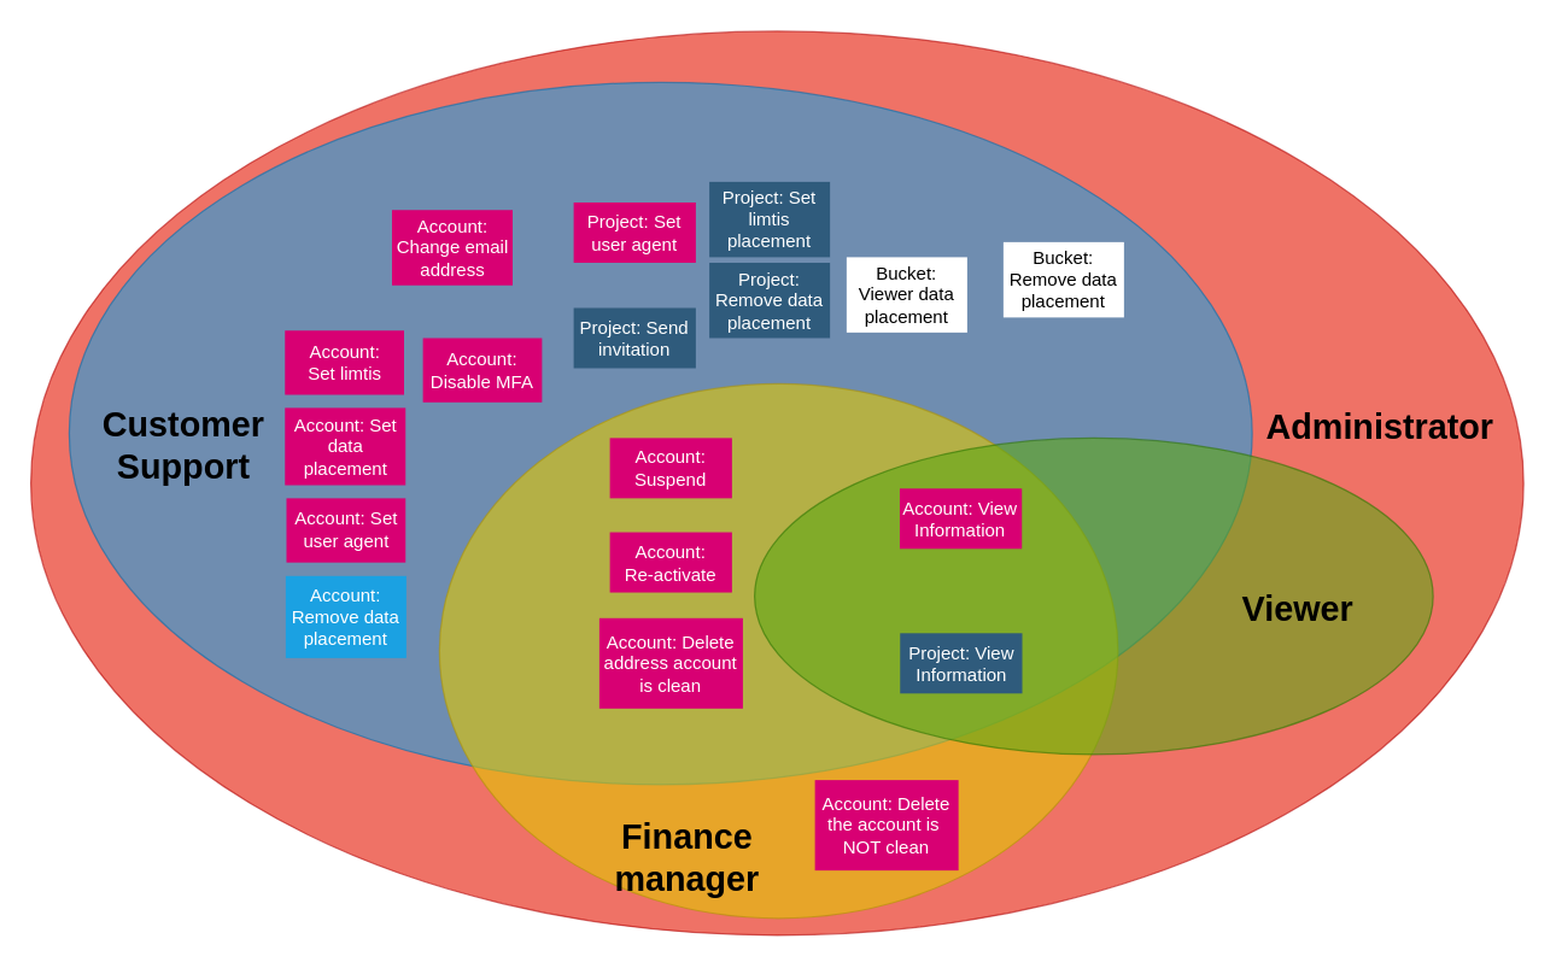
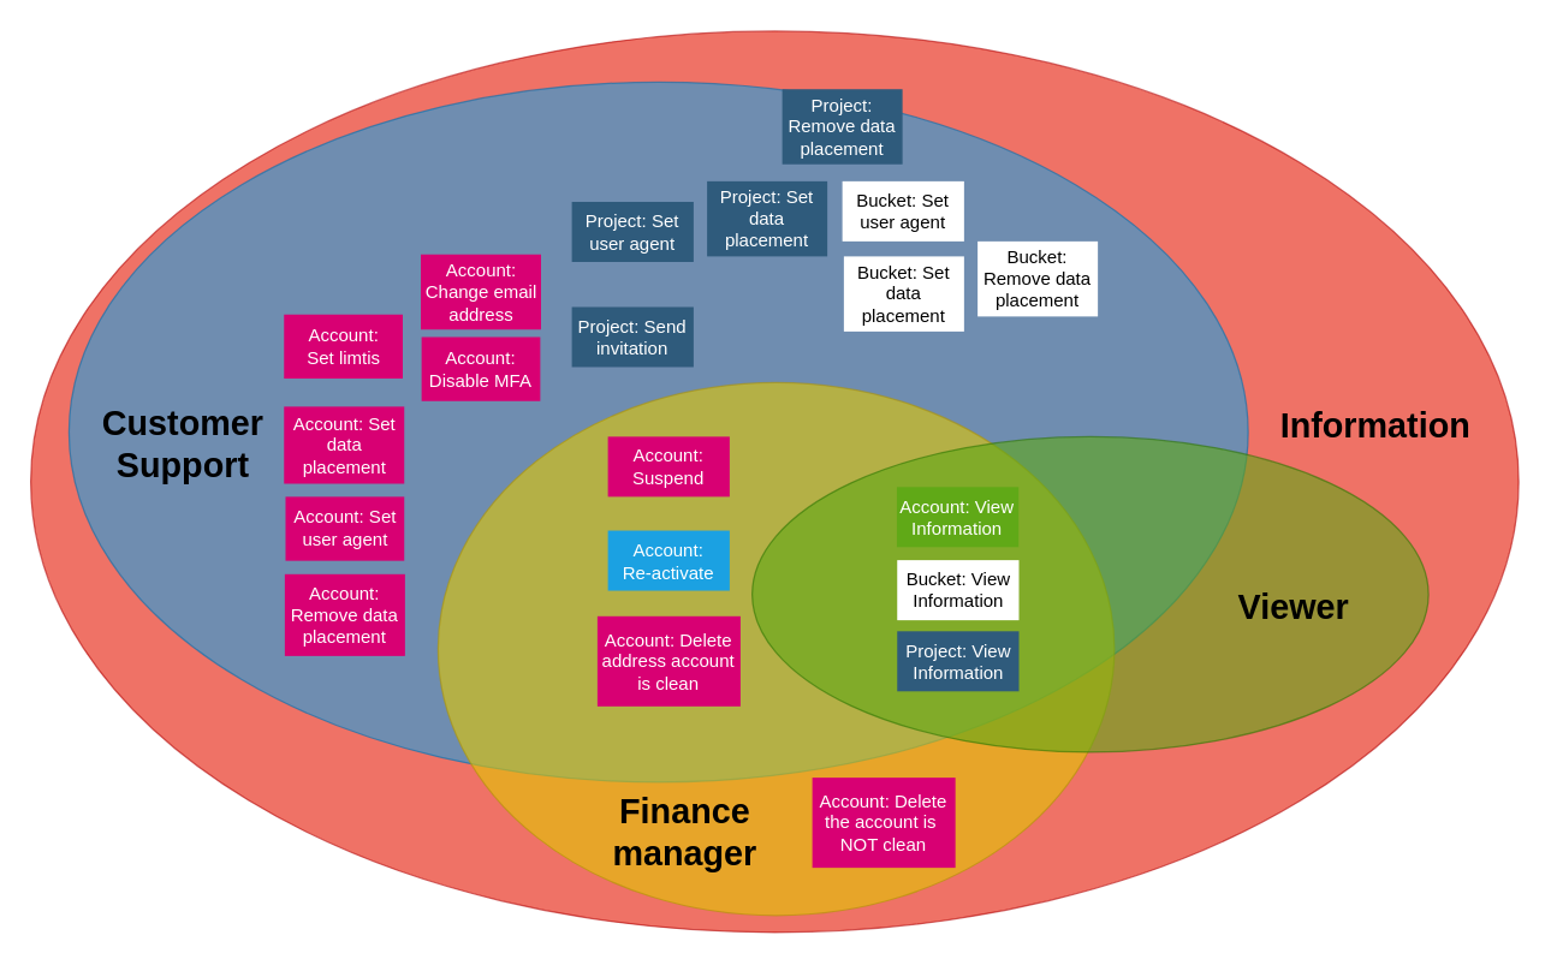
  <mxCell id="0" />
  <mxCell id="1" parent="0" />
  <mxCell id="2" value="" style="group" vertex="1" connectable="0" parent="1"><mxGeometry x="20" y="20" width="990" height="600" as="geometry" /></mxCell>
  <mxCell id="3" value="" style="ellipse;whiteSpace=wrap;html=1;shadow=0;fillColor=#e51400;strokeColor=#B20000;opacity=60;align=left;fontColor=#ffffff;container=0;" vertex="1" parent="2"><mxGeometry width="990" height="600" as="geometry" /></mxCell>
  <mxCell id="4" value="" style="ellipse;whiteSpace=wrap;html=1;shadow=0;fillColor=#1ba1e2;strokeColor=#006EAF;opacity=60;align=left;fontColor=#ffffff;container=0;" vertex="1" parent="2"><mxGeometry x="25.43" y="34" width="784.57" height="466" as="geometry" /></mxCell>
- <mxCell id="5" value="Account: Change email address" style="rounded=0;whiteSpace=wrap;html=1;fillColor=#d80073;strokeColor=none;strokeWidth=2;fontColor=#ffffff;" vertex="1" parent="2"><mxGeometry x="239.5" y="118.69" width="80" height="50" as="geometry" /></mxCell>
+ <mxCell id="5" value="Account: Change email address" style="rounded=0;whiteSpace=wrap;html=1;fillColor=#d80073;strokeColor=none;strokeWidth=2;fontColor=#ffffff;" vertex="1" parent="2"><mxGeometry x="259.5" y="148.69" width="80" height="50" as="geometry" /></mxCell>
  <mxCell id="6" value="Account: Disable MFA" style="rounded=0;whiteSpace=wrap;html=1;fillColor=#d80073;strokeColor=none;strokeWidth=2;fontColor=#ffffff;" vertex="1" parent="2"><mxGeometry x="260" y="203.69" width="79" height="42.63" as="geometry" /></mxCell>
- <mxCell id="7" value="Account:&lt;br&gt;Set limtis" style="rounded=0;whiteSpace=wrap;html=1;fillColor=#d80073;strokeColor=none;strokeWidth=2;fontColor=#ffffff;" vertex="1" parent="2"><mxGeometry x="168.5" y="198.69" width="79" height="42.63" as="geometry" /></mxCell>
+ <mxCell id="7" value="Account:&lt;br&gt;Set limtis" style="rounded=0;whiteSpace=wrap;html=1;fillColor=#d80073;strokeColor=none;strokeWidth=2;fontColor=#ffffff;" vertex="1" parent="2"><mxGeometry x="168.5" y="188.69" width="79" height="42.63" as="geometry" /></mxCell>
  <mxCell id="8" value="Account: Set user agent" style="rounded=0;whiteSpace=wrap;html=1;fillColor=#d80073;strokeColor=none;strokeWidth=2;fontColor=#ffffff;" vertex="1" parent="2"><mxGeometry x="169.5" y="310" width="79" height="42.63" as="geometry" /></mxCell>
- <mxCell id="9" value="Account: Remove data placement" style="rounded=0;whiteSpace=wrap;html=1;fillColor=#1ba1e2;strokeColor=none;strokeWidth=2;fontColor=#ffffff;" vertex="1" parent="2"><mxGeometry x="169" y="361.54" width="80" height="54.46" as="geometry" /></mxCell>
+ <mxCell id="9" value="Account: Remove data placement" style="rounded=0;whiteSpace=wrap;html=1;fillColor=#d80073;strokeColor=none;strokeWidth=2;fontColor=#ffffff;" vertex="1" parent="2"><mxGeometry x="169" y="361.54" width="80" height="54.46" as="geometry" /></mxCell>
  <mxCell id="10" value="" style="ellipse;whiteSpace=wrap;html=1;shadow=0;fillColor=#e3c800;strokeColor=#B09500;opacity=60;align=left;fontColor=#000000;container=0;" vertex="1" parent="2"><mxGeometry x="271" y="234" width="450" height="354.75" as="geometry" /></mxCell>
  <mxCell id="11" value="Account: Suspend" style="rounded=0;whiteSpace=wrap;html=1;fillColor=#d80073;strokeColor=none;strokeWidth=2;fontColor=#ffffff;" vertex="1" parent="2"><mxGeometry x="384" y="270" width="81" height="40" as="geometry" /></mxCell>
- <mxCell id="12" value="Account:&lt;br&gt;Re-activate" style="rounded=0;whiteSpace=wrap;html=1;fillColor=#d80073;strokeColor=none;strokeWidth=2;fontColor=#ffffff;" vertex="1" parent="2"><mxGeometry x="384" y="332.53" width="81" height="40" as="geometry" /></mxCell>
+ <mxCell id="12" value="Account:&lt;br&gt;Re-activate" style="rounded=0;whiteSpace=wrap;html=1;fillColor=#1ba1e2;strokeColor=none;strokeWidth=2;fontColor=#ffffff;" vertex="1" parent="2"><mxGeometry x="384" y="332.53" width="81" height="40" as="geometry" /></mxCell>
  <mxCell id="13" value="Account: Delete address account is clean" style="rounded=0;whiteSpace=wrap;html=1;fillColor=#d80073;strokeColor=none;strokeWidth=2;fontColor=#ffffff;" vertex="1" parent="2"><mxGeometry x="377.01" y="389.54" width="95.22" height="60" as="geometry" /></mxCell>
- <mxCell id="14" value="&lt;font style=&quot;font-size: 23px;&quot;&gt;&lt;b&gt;Finance&lt;br&gt;manager&lt;br&gt;&lt;/b&gt;&lt;/font&gt;" style="text;html=1;strokeColor=none;fillColor=none;align=center;verticalAlign=middle;whiteSpace=wrap;rounded=0;horizontal=1;" vertex="1" parent="2"><mxGeometry x="384" y="519.75" width="102.88" height="58" as="geometry" /></mxCell>
+ <mxCell id="14" value="&lt;font style=&quot;font-size: 23px;&quot;&gt;&lt;b&gt;Finance&lt;br&gt;manager&lt;br&gt;&lt;/b&gt;&lt;/font&gt;" style="text;html=1;strokeColor=none;fillColor=none;align=center;verticalAlign=middle;whiteSpace=wrap;rounded=0;horizontal=1;" vertex="1" parent="2"><mxGeometry x="384" y="504.75" width="102.88" height="58" as="geometry" /></mxCell>
  <mxCell id="15" value="" style="ellipse;whiteSpace=wrap;html=1;shadow=0;fillColor=#60a917;strokeColor=#2D7600;opacity=60;align=left;fontColor=#ffffff;" vertex="1" parent="2"><mxGeometry x="480" y="270" width="450" height="210" as="geometry" /></mxCell>
- <mxCell id="16" value="Account: View Information" style="rounded=0;whiteSpace=wrap;html=1;fillColor=#d80073;strokeColor=none;strokeWidth=2;fontColor=#ffffff;" vertex="1" parent="2"><mxGeometry x="576.28" y="303.54" width="81" height="40" as="geometry" /></mxCell>
+ <mxCell id="16" value="Account: View Information" style="rounded=0;whiteSpace=wrap;html=1;fillColor=#60a917;strokeColor=none;strokeWidth=2;fontColor=#ffffff;" vertex="1" parent="2"><mxGeometry x="576.28" y="303.54" width="81" height="40" as="geometry" /></mxCell>
+ <mxCell id="17" value="Bucket: View Information" style="rounded=0;whiteSpace=wrap;html=1;strokeWidth=2;strokeColor=none;" vertex="1" parent="2"><mxGeometry x="576.5" y="352.2" width="81" height="40" as="geometry" /></mxCell>
  <mxCell id="18" value="Project: View Information" style="rounded=0;whiteSpace=wrap;html=1;fillColor=#2F5B7C;strokeColor=none;strokeWidth=2;fontColor=#FFFFFF;" vertex="1" parent="2"><mxGeometry x="576.5" y="399.54" width="81" height="40" as="geometry" /></mxCell>
  <mxCell id="19" value="&lt;font style=&quot;font-size: 23px;&quot;&gt;&lt;b&gt;Viewer&lt;/b&gt;&lt;/font&gt;" style="text;html=1;strokeColor=none;fillColor=none;align=center;verticalAlign=middle;whiteSpace=wrap;rounded=0;horizontal=1;" vertex="1" parent="2"><mxGeometry x="800" y="368.08" width="81.12" height="31.46" as="geometry" /></mxCell>
  <mxCell id="20" value="Account: Delete the account is&amp;nbsp; NOT clean" style="rounded=0;whiteSpace=wrap;html=1;fillColor=#d80073;strokeColor=none;strokeWidth=2;fontColor=#ffffff;" vertex="1" parent="2"><mxGeometry x="520" y="497.0" width="95.22" height="60" as="geometry" /></mxCell>
  <mxCell id="21" value="&lt;font style=&quot;font-size: 23px;&quot;&gt;&lt;b&gt;Customer&lt;br&gt;Support&lt;br&gt;&lt;/b&gt;&lt;/font&gt;" style="text;html=1;strokeColor=none;fillColor=none;align=center;verticalAlign=middle;whiteSpace=wrap;rounded=0;horizontal=1;" vertex="1" parent="2"><mxGeometry x="50" y="245.54" width="102.88" height="58" as="geometry" /></mxCell>
- <mxCell id="22" value="Project: Set user agent" style="rounded=0;whiteSpace=wrap;html=1;fillColor=#d80073;strokeColor=none;strokeWidth=2;fontColor=#FFFFFF;" vertex="1" parent="2"><mxGeometry x="360" y="113.69" width="81" height="40" as="geometry" /></mxCell>
+ <mxCell id="22" value="Project: Set user agent" style="rounded=0;whiteSpace=wrap;html=1;fillColor=#2F5B7C;strokeColor=none;strokeWidth=2;fontColor=#FFFFFF;" vertex="1" parent="2"><mxGeometry x="360" y="113.69" width="81" height="40" as="geometry" /></mxCell>
  <mxCell id="23" value="Project: Send invitation" style="rounded=0;whiteSpace=wrap;html=1;fillColor=#2F5B7C;strokeColor=none;strokeWidth=2;fontColor=#FFFFFF;" vertex="1" parent="2"><mxGeometry x="360" y="183.69" width="81" height="40" as="geometry" /></mxCell>
- <mxCell id="24" value="Project: Set limtis placement" style="rounded=0;whiteSpace=wrap;html=1;fillColor=#2F5B7C;strokeColor=none;strokeWidth=2;fontColor=#FFFFFF;" vertex="1" parent="2"><mxGeometry x="450" y="100" width="80" height="50" as="geometry" /></mxCell>
+ <mxCell id="24" value="Project: Set data placement" style="rounded=0;whiteSpace=wrap;html=1;fillColor=#2F5B7C;strokeColor=none;strokeWidth=2;fontColor=#FFFFFF;" vertex="1" parent="2"><mxGeometry x="450" y="100" width="80" height="50" as="geometry" /></mxCell>
  <mxCell id="25" value="Account: Set data placement" style="rounded=0;whiteSpace=wrap;html=1;fillColor=#d80073;strokeColor=none;strokeWidth=2;fontColor=#ffffff;" vertex="1" parent="2"><mxGeometry x="168.5" y="250" width="80" height="51.32" as="geometry" /></mxCell>
- <mxCell id="26" value="Project: Remove data placement" style="rounded=0;whiteSpace=wrap;html=1;fillColor=#2F5B7C;strokeColor=none;strokeWidth=2;fontColor=#FFFFFF;" vertex="1" parent="2"><mxGeometry x="450" y="153.69" width="80" height="50" as="geometry" /></mxCell>
- <mxCell id="28" value="Bucket: Viewer data placement" style="rounded=0;whiteSpace=wrap;html=1;strokeWidth=2;strokeColor=none;" vertex="1" parent="2"><mxGeometry x="541" y="150" width="80" height="50" as="geometry" /></mxCell>
- <mxCell id="29" value="Bucket: Remove data placement" style="rounded=0;whiteSpace=wrap;html=1;strokeWidth=2;strokeColor=none;" vertex="1" parent="2"><mxGeometry x="645" y="140" width="80" height="50" as="geometry" /></mxCell>
- <mxCell id="30" value="&lt;font style=&quot;font-size: 23px;&quot;&gt;&lt;b&gt;Administrator&lt;/b&gt;&lt;/font&gt;" style="text;html=1;strokeColor=none;fillColor=none;align=center;verticalAlign=middle;whiteSpace=wrap;rounded=0;horizontal=1;" vertex="1" parent="2"><mxGeometry x="810" y="246.32" width="170" height="33.68" as="geometry" /></mxCell>
+ <mxCell id="26" value="Project: Remove data placement" style="rounded=0;whiteSpace=wrap;html=1;fillColor=#2F5B7C;strokeColor=none;strokeWidth=2;fontColor=#FFFFFF;" vertex="1" parent="2"><mxGeometry x="500" y="38.69" width="80" height="50" as="geometry" /></mxCell>
+ <mxCell id="27" value="Bucket: Set user agent" style="rounded=0;whiteSpace=wrap;html=1;strokeWidth=2;strokeColor=none;" vertex="1" parent="2"><mxGeometry x="540" y="100.0" width="81" height="40" as="geometry" /></mxCell>
+ <mxCell id="28" value="Bucket: Set data placement" style="rounded=0;whiteSpace=wrap;html=1;strokeWidth=2;strokeColor=none;" vertex="1" parent="2"><mxGeometry x="541" y="150" width="80" height="50" as="geometry" /></mxCell>
+ <mxCell id="29" value="Bucket: Remove data placement" style="rounded=0;whiteSpace=wrap;html=1;strokeWidth=2;strokeColor=none;" vertex="1" parent="2"><mxGeometry x="630" y="140" width="80" height="50" as="geometry" /></mxCell>
+ <mxCell id="30" value="&lt;font style=&quot;font-size: 23px;&quot;&gt;&lt;b&gt;Information&lt;/b&gt;&lt;/font&gt;" style="text;html=1;strokeColor=none;fillColor=none;align=center;verticalAlign=middle;whiteSpace=wrap;rounded=0;horizontal=1;" vertex="1" parent="2"><mxGeometry x="810" y="246.32" width="170" height="33.68" as="geometry" /></mxCell>
